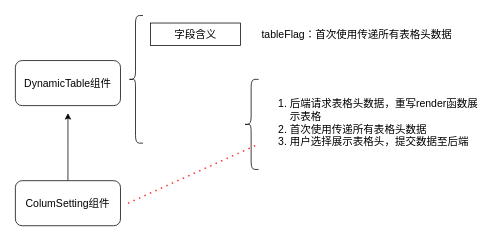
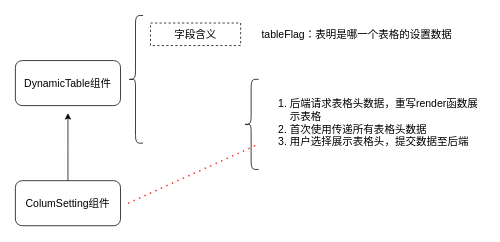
  <mxCell id="0" />
  <mxCell id="1" parent="0" />
  <mxCell id="2" value="&lt;font style=&quot;font-size: 14px;&quot;&gt;DynamicTable组件&lt;/font&gt;" style="rounded=1;whiteSpace=wrap;html=1;fontSize=18;" vertex="1" parent="1"><mxGeometry x="20" y="80" width="140" height="60" as="geometry" /></mxCell>
  <mxCell id="3" value="" style="shape=curlyBracket;whiteSpace=wrap;html=1;rounded=1;fontSize=14;" vertex="1" parent="1"><mxGeometry x="170" y="20" width="20" height="170" as="geometry" /></mxCell>
- <mxCell id="4" value="字段含义" style="rounded=0;whiteSpace=wrap;html=1;fontSize=14;" vertex="1" parent="1"><mxGeometry x="200" y="30" width="120" height="30" as="geometry" /></mxCell>
+ <mxCell id="4" value="字段含义" style="rounded=0;whiteSpace=wrap;html=1;fontSize=14;dashed=1;" vertex="1" parent="1"><mxGeometry x="200" y="30" width="120" height="30" as="geometry" /></mxCell>
  <mxCell id="5" value="" style="shape=curlyBracket;whiteSpace=wrap;html=1;rounded=1;fontSize=14;" vertex="1" parent="1"><mxGeometry x="324" y="105" width="20" height="120" as="geometry" /></mxCell>
  <mxCell id="6" value="&lt;ol&gt;&lt;li&gt;后端请求表格头数据，重写render函数展示表格&lt;/li&gt;&lt;li&gt;首次使用传递所有表格头数据&lt;/li&gt;&lt;li&gt;用户选择展示表格头，提交数据至后端&lt;/li&gt;&lt;/ol&gt;" style="text;strokeColor=none;fillColor=none;html=1;whiteSpace=wrap;verticalAlign=middle;overflow=hidden;fontSize=14;" vertex="1" parent="1"><mxGeometry x="344" y="105" width="300" height="115" as="geometry" /></mxCell>
  <mxCell id="7" style="edgeStyle=orthogonalEdgeStyle;rounded=0;orthogonalLoop=1;jettySize=auto;html=1;exitX=0.5;exitY=0;exitDx=0;exitDy=0;fontSize=14;" edge="1" parent="1" source="8"><mxGeometry relative="1" as="geometry"><mxPoint x="90" y="150" as="targetPoint" /></mxGeometry></mxCell>
  <mxCell id="8" value="&lt;span style=&quot;font-size: 14px;&quot;&gt;ColumSetting组件&lt;/span&gt;" style="rounded=1;whiteSpace=wrap;html=1;fontSize=18;" vertex="1" parent="1"><mxGeometry x="20" y="240" width="140" height="60" as="geometry" /></mxCell>
  <mxCell id="9" value="" style="endArrow=none;dashed=1;html=1;dashPattern=1 3;strokeWidth=2;rounded=0;fontSize=14;entryX=0;entryY=0.75;entryDx=0;entryDy=0;strokeColor=#FF3333;" edge="1" parent="1" target="6"><mxGeometry width="50" height="50" relative="1" as="geometry"><mxPoint x="170" y="270" as="sourcePoint" /><mxPoint x="360" y="200" as="targetPoint" /></mxGeometry></mxCell>
- <mxCell id="10" value="tableFlag：首次使用传递所有表格头数据" style="text;html=1;strokeColor=none;fillColor=none;align=center;verticalAlign=middle;whiteSpace=wrap;rounded=0;fontSize=14;" vertex="1" parent="1"><mxGeometry x="320" y="30" width="310" height="30" as="geometry" /></mxCell>
+ <mxCell id="10" value="tableFlag：表明是哪一个表格的设置数据" style="text;html=1;strokeColor=none;fillColor=none;align=center;verticalAlign=middle;whiteSpace=wrap;rounded=0;fontSize=14;" vertex="1" parent="1"><mxGeometry x="320" y="30" width="310" height="30" as="geometry" /></mxCell>
